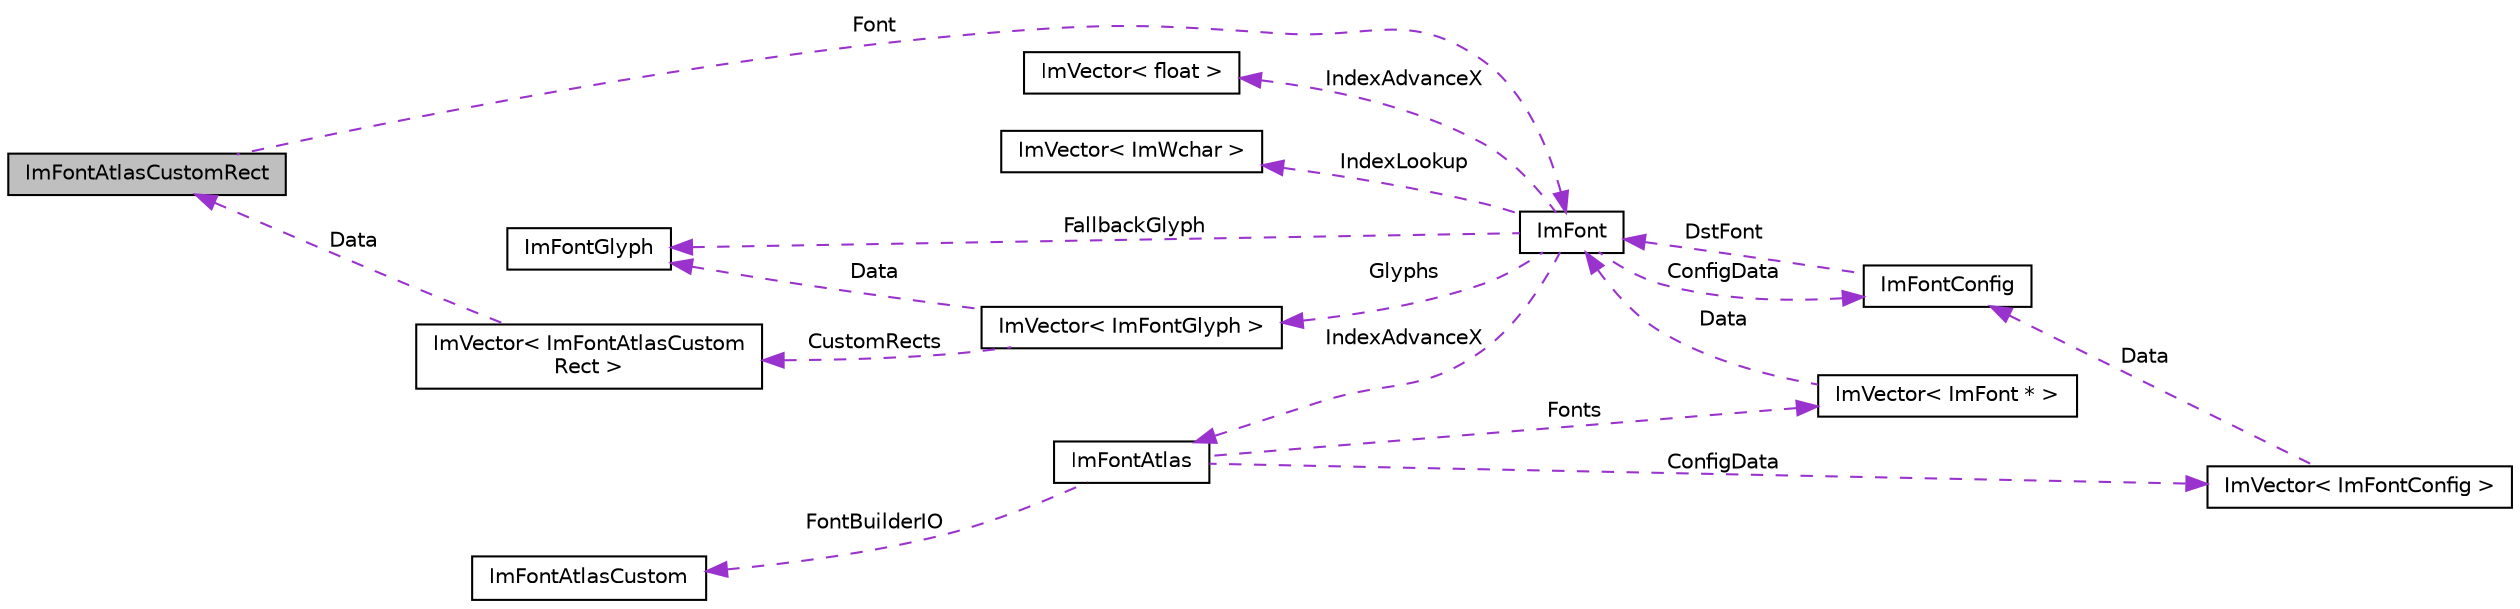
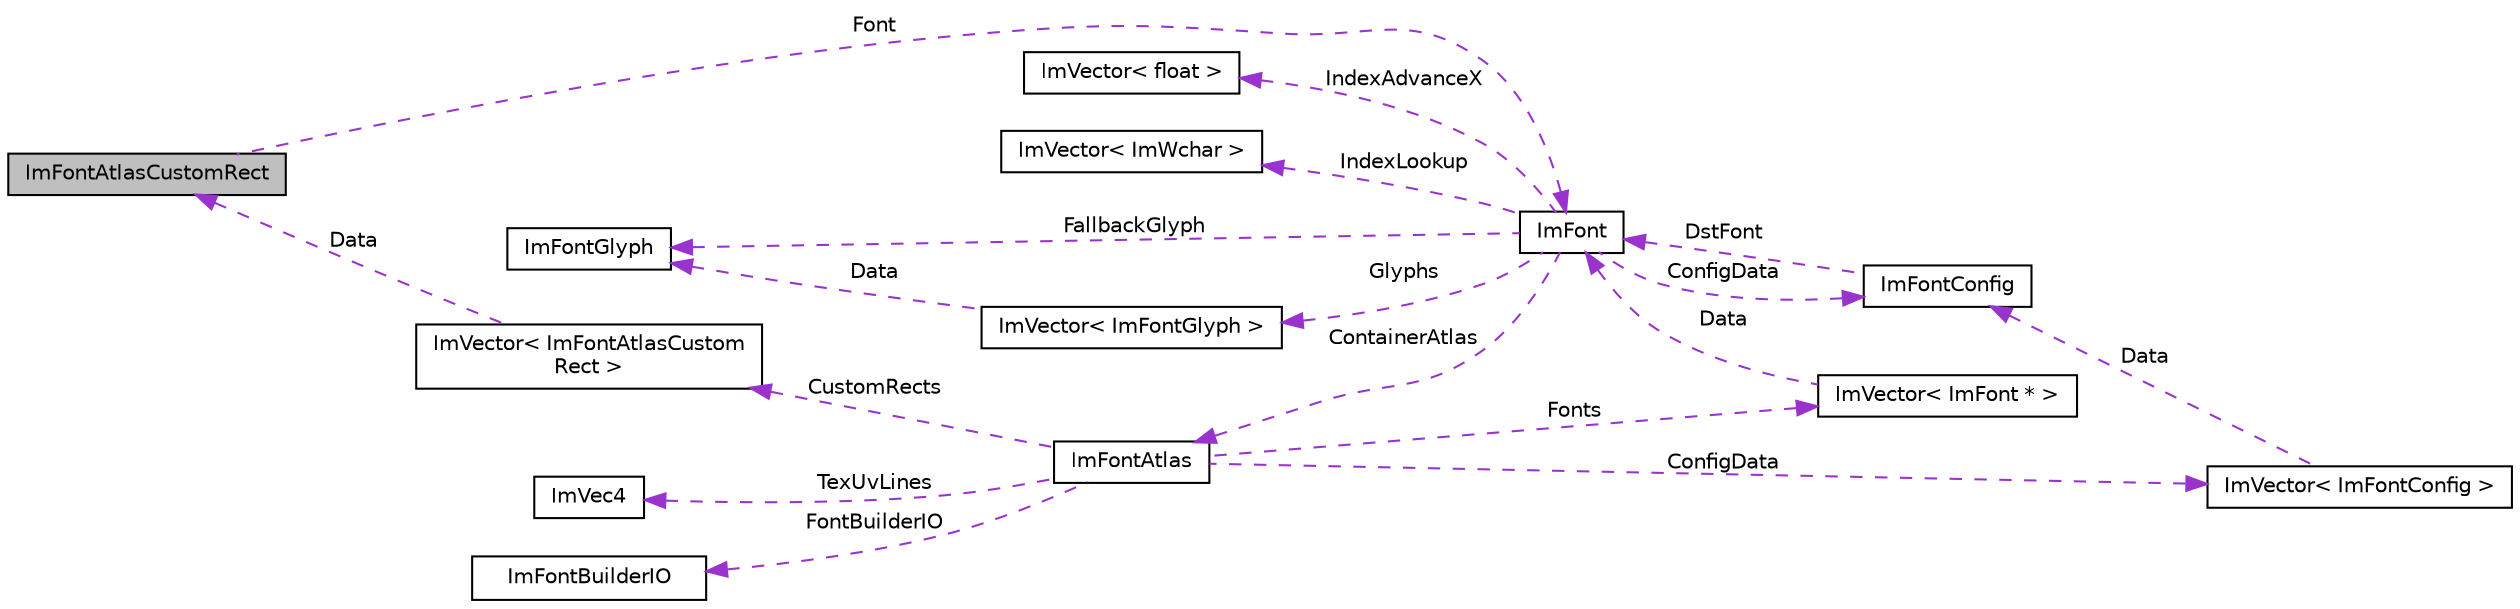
  digraph {
    rankdir=LR
    node [color=black fillcolor=white fontname=Helvetica fontsize=10 shape=record style=filled]
    edge [color=darkorchid3 dir=back fontname=Helvetica fontsize=10 labelfontname=Helvetica labelfontsize=10 style=dashed]
    n1 [fillcolor=grey75 fontcolor=black height=0.2 label=ImFontAtlasCustomRect width=0.4]
    n2 [height=0.2 label="ImVector\< ImFontAtlasCustom\lRect \>" width=0.4]
    n3 [height=0.2 label=ImFontAtlas width=0.4]
    n4 [height=0.2 label=ImFontConfig width=0.4]
    n5 [height=0.2 label=ImFont width=0.4]
    n6 [height=0.2 label="ImVector\< ImFontConfig \>" width=0.4]
    n7 [height=0.2 label="ImVector\< ImFont * \>" width=0.4]
    n8 [height=0.2 label="ImVector\< ImFontGlyph \>" width=0.4]
    n9 [height=0.2 label=ImFontGlyph width=0.4]
-   n10 [height=0.2 label=ImFontAtlasCustom width=0.4]
+   n10 [height=0.2 label=ImFontBuilderIO width=0.4]
+   n11 [height=0.2 label=ImVec4 width=0.4]
    n12 [height=0.2 label="ImVector\< float \>" width=0.4]
    n13 [height=0.2 label="ImVector\< ImWchar \>" width=0.4]
    n1 -> n2 [label=" Data"]
-   n2 -> n8 [label=" CustomRects"]
-   n3 -> n5 [label=" IndexAdvanceX"]
+   n2 -> n3 [label=" CustomRects"]
+   n3 -> n5 [label=" ContainerAtlas"]
    n4 -> n5 [label=" ConfigData"]
    n4 -> n6 [label=" Data"]
    n5 -> n1 [label=" Font"]
    n5 -> n4 [label=" DstFont"]
    n5 -> n7 [label=" Data"]
    n6 -> n3 [label=" ConfigData"]
    n7 -> n3 [label=" Fonts"]
    n8 -> n5 [label=" Glyphs"]
    n9 -> n5 [label=" FallbackGlyph"]
    n9 -> n8 [label=" Data"]
    n10 -> n3 [label=" FontBuilderIO"]
+   n11 -> n3 [label=" TexUvLines"]
    n12 -> n5 [label=" IndexAdvanceX"]
    n13 -> n5 [label=" IndexLookup"]
  }
